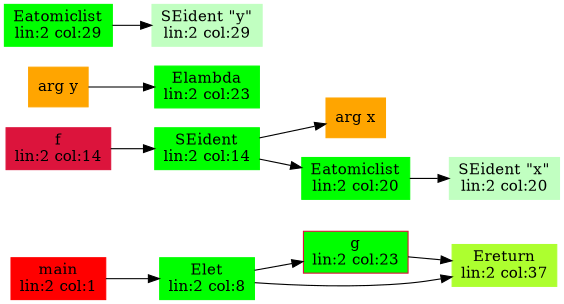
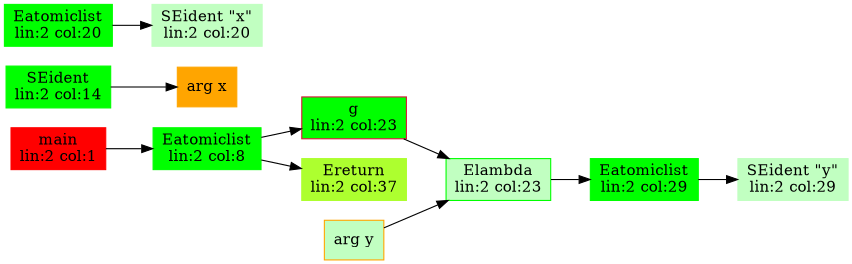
  digraph {
    rankdir=LR
    node [color=green shape=box style=filled]
    n1 [color=red label="main\nlin:2 col:1"]
-   n2 [label="Elet\nlin:2 col:8"]
+   n2 [label="Eatomiclist\nlin:2 col:8"]
    n3 [color=crimson fillcolor=green label="g\nlin:2 col:23"]
    n4 [color=greenyellow label="Ereturn\nlin:2 col:37"]
-   n5 [color=crimson label="f\nlin:2 col:14"]
    n6 [label="SEident\nlin:2 col:14"]
-   n7 [label="Elambda\nlin:2 col:23"]
+   n7 [label="Elambda\nlin:2 col:23" fillcolor=darkseagreen1]
    n8 [color=orange label="arg x"]
    n9 [label="Eatomiclist\nlin:2 col:20"]
    n10 [color=darkseagreen1 label="SEident \"x\"\nlin:2 col:20"]
    n11 [label="Eatomiclist\nlin:2 col:29"]
-   n12 [color=orange label="arg y"]
+   n12 [color=orange label="arg y" fillcolor=darkseagreen1]
    n13 [color=darkseagreen1 label="SEident \"y\"\nlin:2 col:29"]
    n1 -> n2
    n2 -> n3
    n2 -> n4
-   n3 -> n4
-   n5 -> n6
+   n3 -> n7
    n6 -> n8
-   n6 -> n9
+   n7 -> n11
    n9 -> n10
    n11 -> n13
    n12 -> n7
  }
